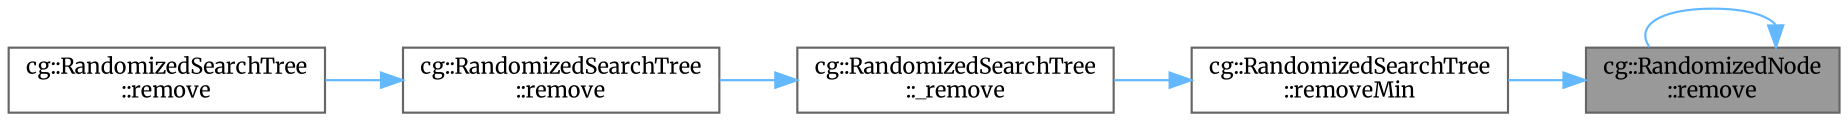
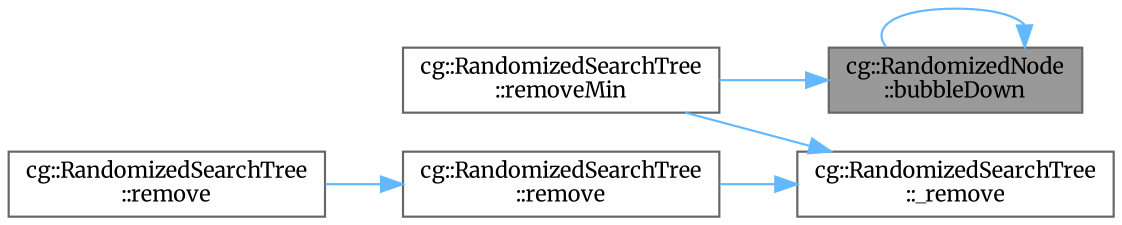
  digraph {
    fontname=Merriweather
    rankdir=RL
    node [color=grey40 fillcolor=white fontname=Merriweather fontsize=10 shape=box style=filled]
    edge [color=steelblue1 dir=back fontname=Merriweather fontsize=10 labelfontname=Helvetica labelfontsize=10 style=solid]
-   n1 [color=gray40 fillcolor=grey60 fontcolor=black height=0.2 label="cg::RandomizedNode\l::remove" width=0.4]
+   n1 [color=gray40 fillcolor=grey60 fontcolor=black height=0.2 label="cg::RandomizedNode\l::bubbleDown" width=0.4]
    n2 [height=0.2 label="cg::RandomizedSearchTree\l::removeMin" width=0.4]
    n3 [height=0.2 label="cg::RandomizedSearchTree\l::_remove" width=0.4]
    n4 [height=0.2 label="cg::RandomizedSearchTree\l::remove" width=0.4]
    n5 [height=0.2 label="cg::RandomizedSearchTree\l::remove" width=0.4]
    n1 -> n1
    n1 -> n2
-   n2 -> n3
+   n3 -> n2
    n3 -> n4
    n4 -> n5
  }
